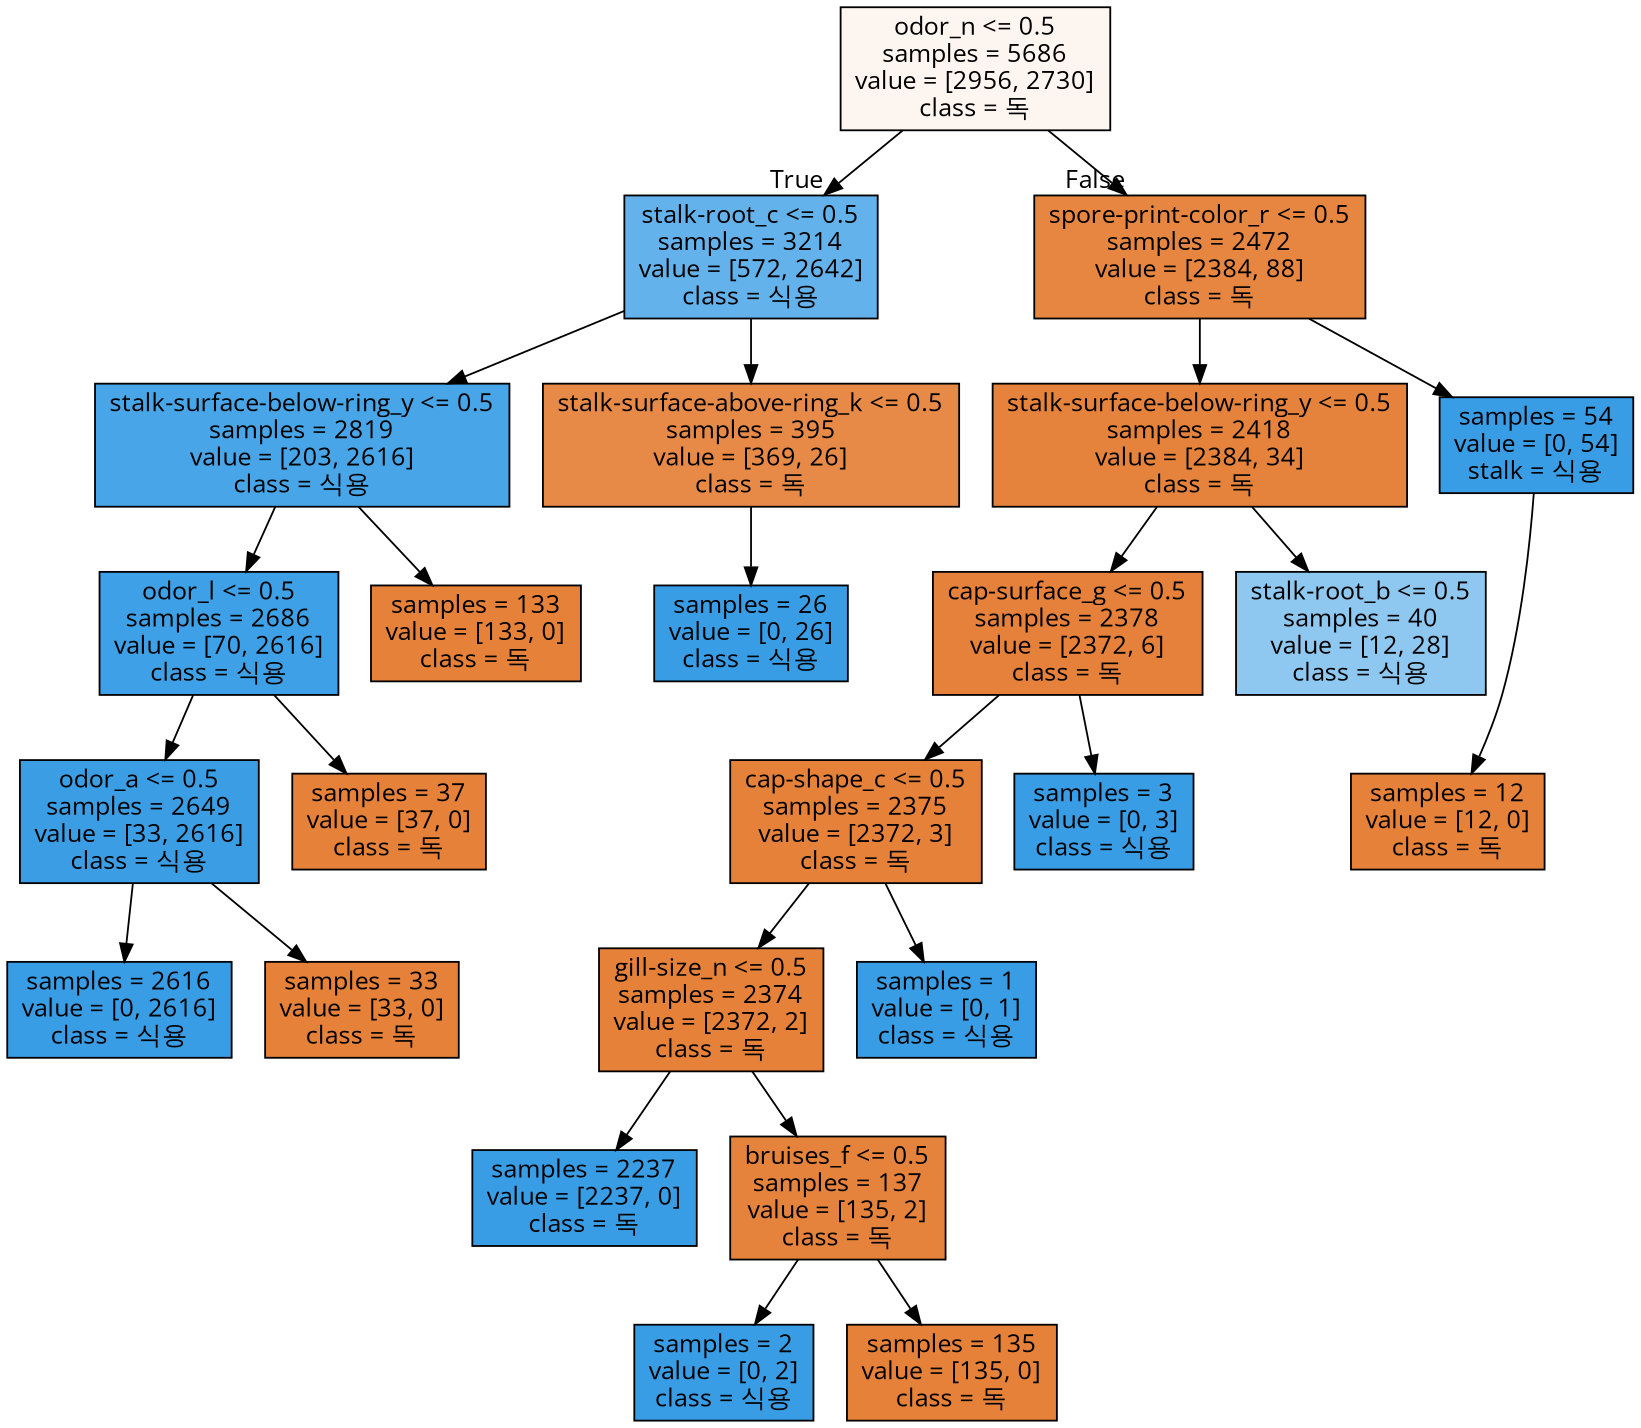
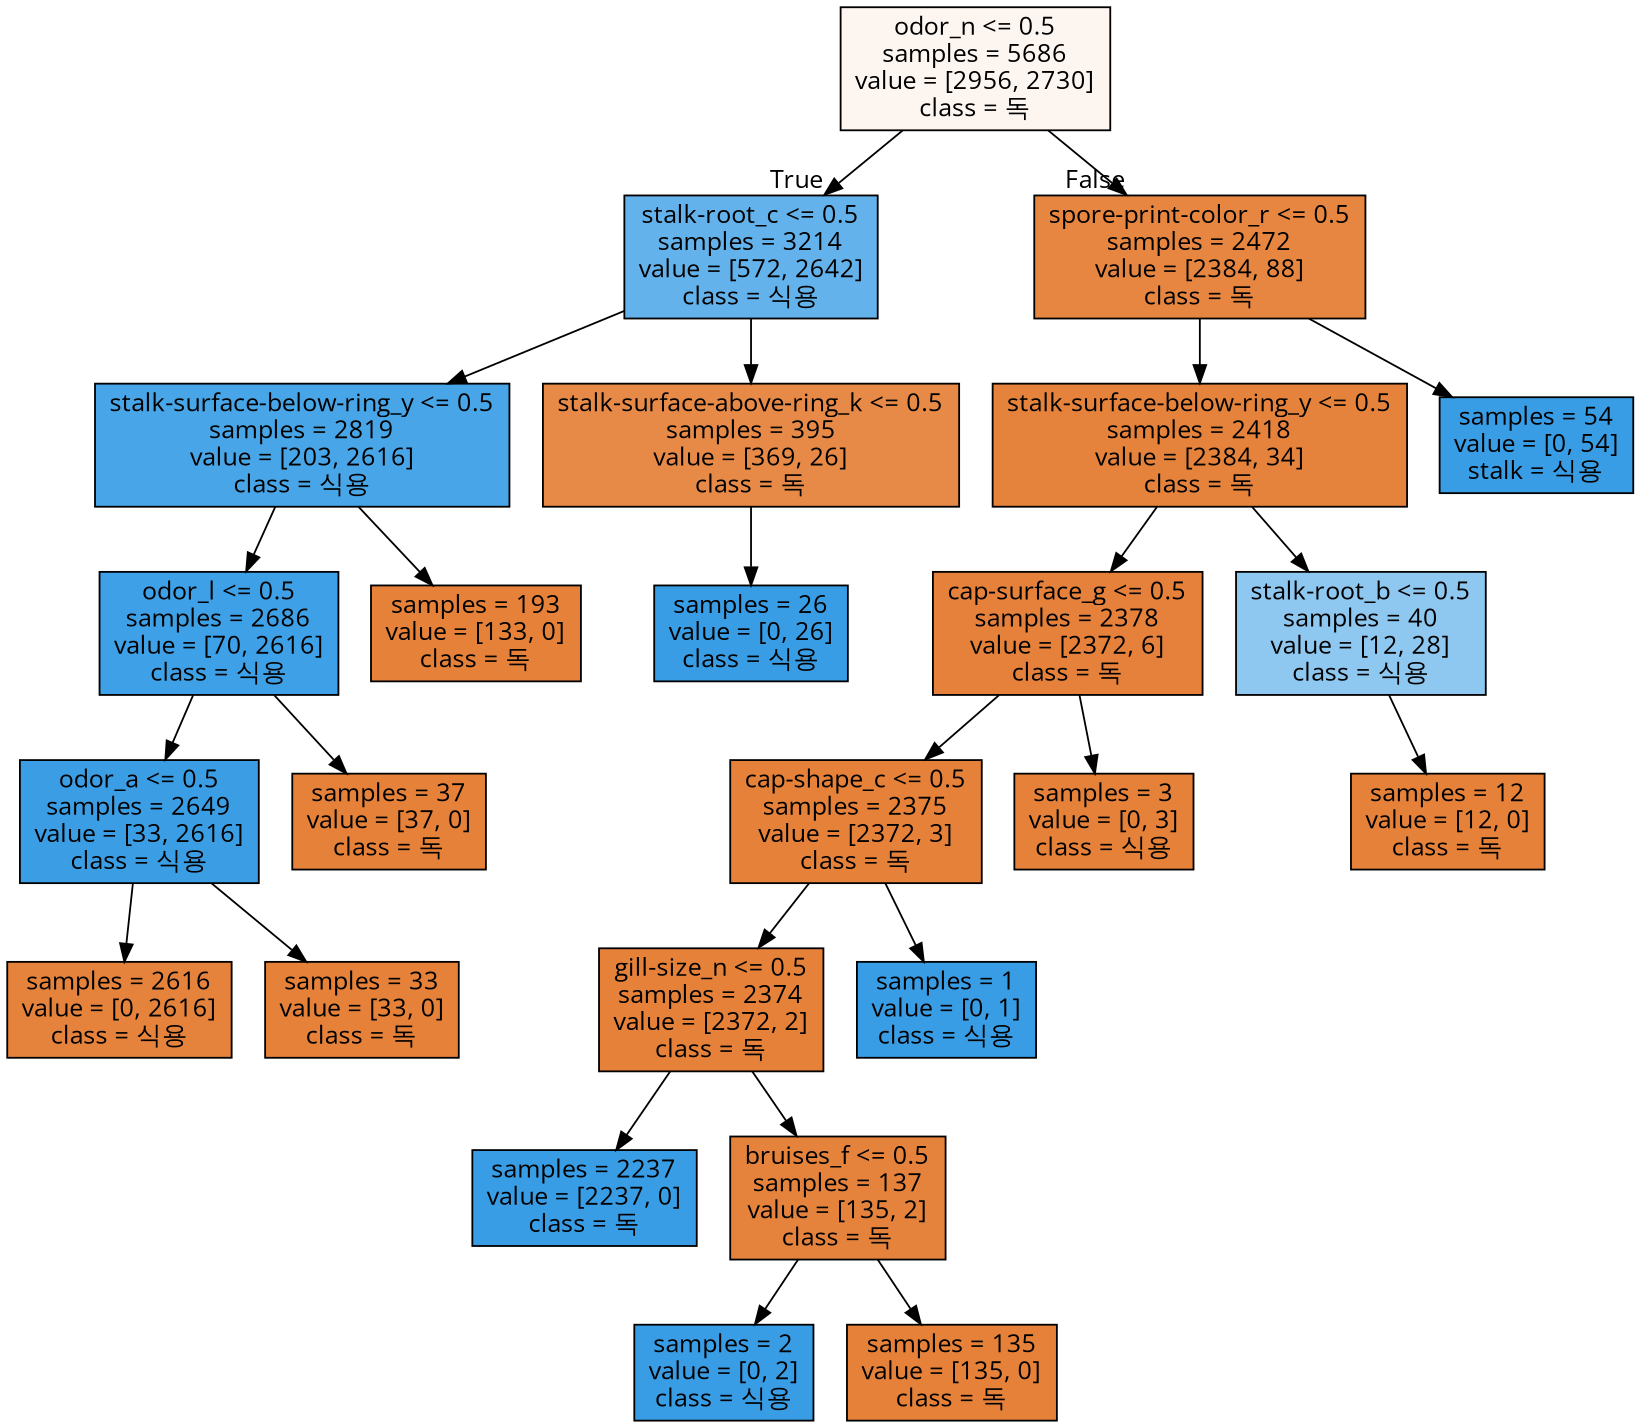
  digraph {
    fontname="Open Sans"
    node [color=black fillcolor="#399de5" fontname="Open Sans" shape=box style=filled]
    edge [fontname="Open Sans"]
    n1 [fillcolor="#fdf5f0" label="odor_n <= 0.5\nsamples = 5686\nvalue = [2956, 2730]\nclass = 독"]
    n2 [fillcolor="#64b2eb" label="stalk-root_c <= 0.5\nsamples = 3214\nvalue = [572, 2642]\nclass = 식용"]
    n3 [fillcolor="#e68640" label="spore-print-color_r <= 0.5\nsamples = 2472\nvalue = [2384, 88]\nclass = 독"]
    n4 [fillcolor="#48a5e7" label="stalk-surface-below-ring_y <= 0.5\nsamples = 2819\nvalue = [203, 2616]\nclass = 식용"]
    n5 [fillcolor="#e78a47" label="stalk-surface-above-ring_k <= 0.5\nsamples = 395\nvalue = [369, 26]\nclass = 독"]
    n6 [fillcolor="#e5833c" label="stalk-surface-below-ring_y <= 0.5\nsamples = 2418\nvalue = [2384, 34]\nclass = 독"]
    n7 [label="samples = 54\nvalue = [0, 54]\nstalk = 식용"]
    n8 [fillcolor="#3ea0e6" label="odor_l <= 0.5\nsamples = 2686\nvalue = [70, 2616]\nclass = 식용"]
-   n9 [fillcolor="#e58139" label="samples = 133\nvalue = [133, 0]\nclass = 독"]
+   n9 [fillcolor="#e58139" label="samples = 193\nvalue = [133, 0]\nclass = 독"]
    n10 [label="samples = 26\nvalue = [0, 26]\nclass = 식용"]
    n11 [fillcolor="#3b9ee5" label="odor_a <= 0.5\nsamples = 2649\nvalue = [33, 2616]\nclass = 식용"]
    n12 [fillcolor="#e58139" label="samples = 37\nvalue = [37, 0]\nclass = 독"]
-   n13 [label="samples = 2616\nvalue = [0, 2616]\nclass = 식용"]
+   n13 [fillcolor="#e5833c" label="samples = 2616\nvalue = [0, 2616]\nclass = 식용"]
    n14 [fillcolor="#e58139" label="samples = 33\nvalue = [33, 0]\nclass = 독"]
    n15 [fillcolor="#e5813a" label="cap-surface_g <= 0.5\nsamples = 2378\nvalue = [2372, 6]\nclass = 독"]
    n16 [fillcolor="#8ec7f0" label="stalk-root_b <= 0.5\nsamples = 40\nvalue = [12, 28]\nclass = 식용"]
    n17 [fillcolor="#e58139" label="cap-shape_c <= 0.5\nsamples = 2375\nvalue = [2372, 3]\nclass = 독"]
-   n18 [label="samples = 3\nvalue = [0, 3]\nclass = 식용"]
+   n18 [fillcolor="#e58139" label="samples = 3\nvalue = [0, 3]\nclass = 식용"]
    n19 [fillcolor="#e58139" label="samples = 12\nvalue = [12, 0]\nclass = 독"]
    n20 [fillcolor="#e58139" label="gill-size_n <= 0.5\nsamples = 2374\nvalue = [2372, 2]\nclass = 독"]
    n21 [label="samples = 1\nvalue = [0, 1]\nclass = 식용"]
    n22 [label="samples = 2237\nvalue = [2237, 0]\nclass = 독"]
    n23 [fillcolor="#e5833c" label="bruises_f <= 0.5\nsamples = 137\nvalue = [135, 2]\nclass = 독"]
    n24 [label="samples = 2\nvalue = [0, 2]\nclass = 식용"]
    n25 [fillcolor="#e58139" label="samples = 135\nvalue = [135, 0]\nclass = 독"]
    n1 -> n2 [headlabel=True labelangle=45 labeldistance=2.5]
    n1 -> n3 [headlabel=False labelangle=-45 labeldistance=2.5]
    n2 -> n4
    n2 -> n5
    n3 -> n6
    n3 -> n7
    n4 -> n8
    n4 -> n9
    n5 -> n10
    n6 -> n15
    n6 -> n16
    n8 -> n11
    n8 -> n12
    n11 -> n13
    n11 -> n14
    n15 -> n17
    n15 -> n18
-   n7 -> n19
+   n16 -> n19
    n17 -> n20
    n17 -> n21
    n20 -> n22
    n20 -> n23
    n23 -> n24
    n23 -> n25
  }
